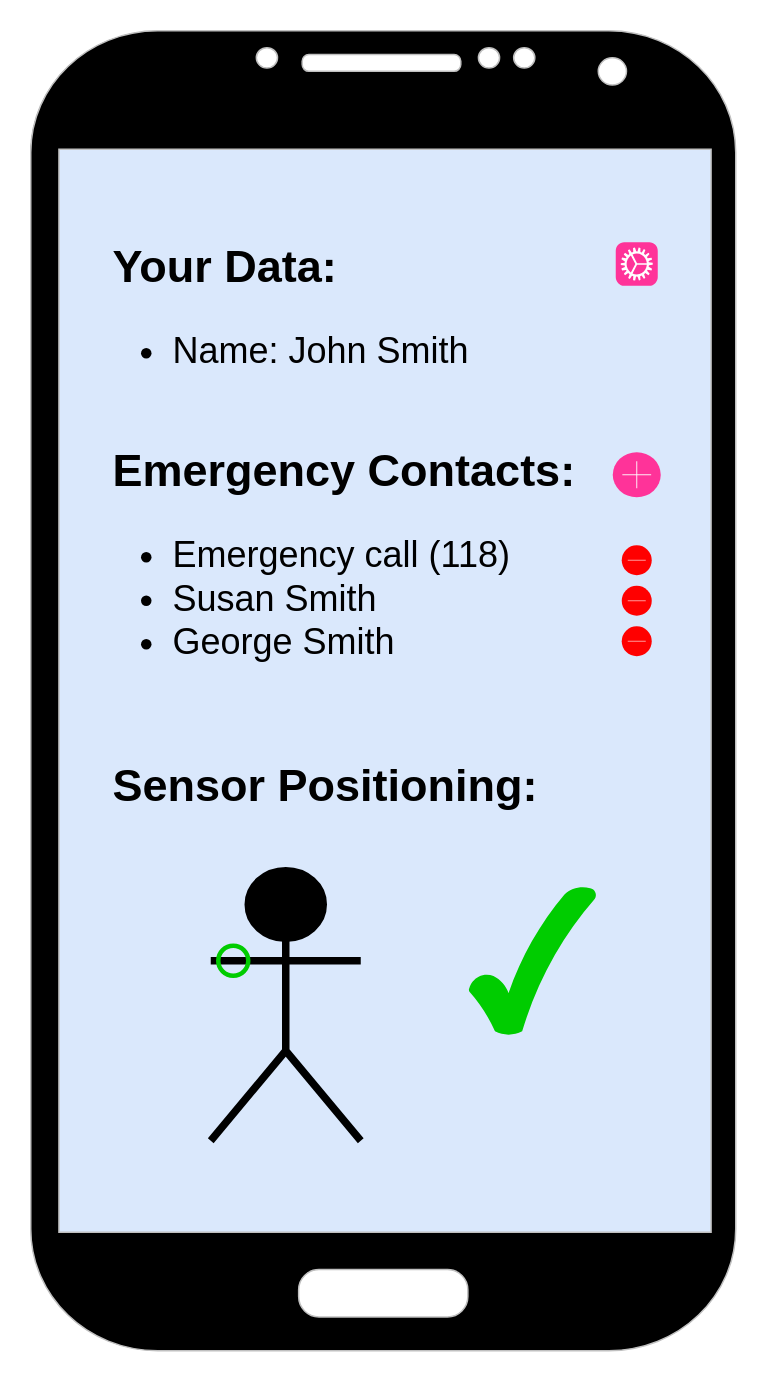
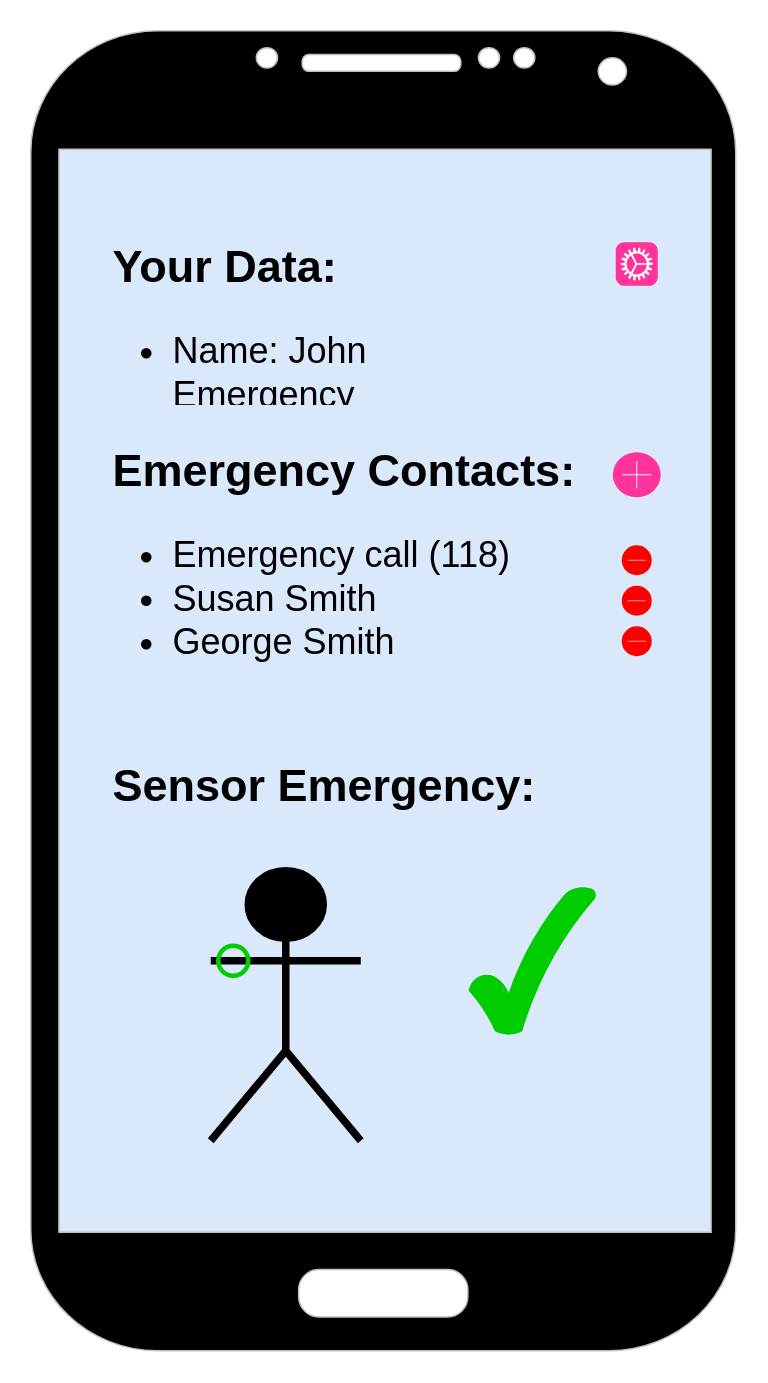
  <mxCell id="0" />
  <mxCell id="1" parent="0" />
  <mxCell id="2" value="" style="rounded=0;whiteSpace=wrap;html=1;fillColor=#dae8fc;strokeColor=#6c8ebf;" parent="1" vertex="1"><mxGeometry x="30" y="90" width="450" height="750" as="geometry" /></mxCell>
  <mxCell id="3" value="" style="verticalLabelPosition=bottom;verticalAlign=top;html=1;shadow=0;dashed=0;strokeWidth=1;shape=mxgraph.android.phone2;fillColor=#000000;strokeColor=#c0c0c0;" parent="1" vertex="1"><mxGeometry x="20" y="20" width="470" height="880" as="geometry" /></mxCell>
- <mxCell id="4" value="&lt;h1 style=&quot;font-size: 30px&quot;&gt;Your Data:&lt;/h1&gt;&lt;div style=&quot;font-size: 24px&quot;&gt;&lt;ul&gt;&lt;li&gt;Name: John Smith&lt;/li&gt;&lt;/ul&gt;&lt;/div&gt;" style="text;html=1;strokeColor=none;fillColor=none;spacing=5;spacingTop=-20;whiteSpace=wrap;overflow=hidden;rounded=0;" parent="1" vertex="1"><mxGeometry x="70" y="150" width="280" height="120" as="geometry" /></mxCell>
+ <mxCell id="4" value="&lt;h1 style=&quot;font-size: 30px&quot;&gt;Your Data:&lt;/h1&gt;&lt;div style=&quot;font-size: 24px&quot;&gt;&lt;ul&gt;&lt;li&gt;Name: John Emergency&lt;/li&gt;&lt;/ul&gt;&lt;/div&gt;" style="text;html=1;strokeColor=none;fillColor=none;spacing=5;spacingTop=-20;whiteSpace=wrap;overflow=hidden;rounded=0;" parent="1" vertex="1"><mxGeometry x="70" y="150" width="280" height="120" as="geometry" /></mxCell>
  <mxCell id="5" value="&lt;h1&gt;&lt;font style=&quot;font-size: 30px&quot;&gt;Emergency Contacts:&lt;/font&gt;&lt;/h1&gt;&lt;div style=&quot;font-size: 24px&quot;&gt;&lt;ul&gt;&lt;li&gt;Emergency call (118)&lt;/li&gt;&lt;li&gt;Susan Smith&lt;/li&gt;&lt;li&gt;George Smith&lt;/li&gt;&lt;/ul&gt;&lt;/div&gt;&lt;p&gt;&lt;/p&gt;" style="text;html=1;strokeColor=none;fillColor=none;spacing=5;spacingTop=-20;whiteSpace=wrap;overflow=hidden;rounded=0;" parent="1" vertex="1"><mxGeometry x="70" y="290" width="350" height="190" as="geometry" /></mxCell>
- <mxCell id="6" value="&lt;h1&gt;&lt;font style=&quot;font-size: 30px&quot;&gt;Sensor Positioning:&lt;/font&gt;&lt;/h1&gt;&lt;p&gt;&lt;/p&gt;" style="text;html=1;strokeColor=none;fillColor=none;spacing=5;spacingTop=-20;whiteSpace=wrap;overflow=hidden;rounded=0;" parent="1" vertex="1"><mxGeometry x="70" y="500" width="350" height="50" as="geometry" /></mxCell>
+ <mxCell id="6" value="&lt;h1&gt;&lt;font style=&quot;font-size: 30px&quot;&gt;Sensor Emergency:&lt;/font&gt;&lt;/h1&gt;&lt;p&gt;&lt;/p&gt;" style="text;html=1;strokeColor=none;fillColor=none;spacing=5;spacingTop=-20;whiteSpace=wrap;overflow=hidden;rounded=0;" parent="1" vertex="1"><mxGeometry x="70" y="500" width="350" height="50" as="geometry" /></mxCell>
  <mxCell id="7" value="" style="shape=umlActor;verticalLabelPosition=bottom;labelBackgroundColor=#ffffff;verticalAlign=top;html=1;outlineConnect=0;fillColor=#000000;strokeWidth=5;" parent="1" vertex="1"><mxGeometry x="140" y="580" width="100" height="180" as="geometry" /></mxCell>
  <mxCell id="8" value="" style="ellipse;whiteSpace=wrap;html=1;aspect=fixed;strokeWidth=3;fillColor=none;strokeColor=#00CC00;" parent="1" vertex="1"><mxGeometry x="145" y="630" width="20" height="20" as="geometry" /></mxCell>
  <mxCell id="9" value="" style="html=1;verticalLabelPosition=bottom;labelBackgroundColor=#ffffff;verticalAlign=top;shadow=0;dashed=0;strokeWidth=2;shape=mxgraph.ios7.misc.add;fillColor=#FF3399;strokeColor=#ffffff;" parent="1" vertex="1"><mxGeometry x="408" y="301" width="32" height="30" as="geometry" /></mxCell>
  <mxCell id="10" value="" style="html=1;verticalLabelPosition=bottom;labelBackgroundColor=#ffffff;verticalAlign=top;shadow=0;dashed=0;strokeWidth=2;shape=mxgraph.ios7.misc.delete;fillColor=#ff0000;strokeColor=#ffffff;" parent="1" vertex="1"><mxGeometry x="414" y="363" width="20" height="20" as="geometry" /></mxCell>
  <mxCell id="11" value="" style="html=1;verticalLabelPosition=bottom;labelBackgroundColor=#ffffff;verticalAlign=top;shadow=0;dashed=0;strokeWidth=2;shape=mxgraph.ios7.misc.delete;fillColor=#ff0000;strokeColor=#ffffff;" parent="1" vertex="1"><mxGeometry x="414" y="390" width="20" height="20" as="geometry" /></mxCell>
  <mxCell id="12" value="" style="html=1;verticalLabelPosition=bottom;labelBackgroundColor=#ffffff;verticalAlign=top;shadow=0;dashed=0;strokeWidth=2;shape=mxgraph.ios7.misc.delete;fillColor=#ff0000;strokeColor=#ffffff;" parent="1" vertex="1"><mxGeometry x="414" y="417" width="20" height="20" as="geometry" /></mxCell>
  <mxCell id="13" value="" style="html=1;strokeWidth=1;shadow=0;dashed=0;shape=mxgraph.ios7.misc.settings;fillColor=#FF3399;strokeColor=none;buttonText=;strokeColor2=#222222;fontColor=#222222;fontSize=8;verticalLabelPosition=bottom;verticalAlign=top;align=center;" parent="1" vertex="1"><mxGeometry x="410" y="161" width="28" height="29" as="geometry" /></mxCell>
  <mxCell id="14" value="" style="verticalLabelPosition=bottom;verticalAlign=top;html=1;shape=mxgraph.basic.tick;strokeColor=none;strokeWidth=3;fillColor=#00CC00;" vertex="1" parent="1"><mxGeometry x="312" y="590" width="85" height="100" as="geometry" /></mxCell>
